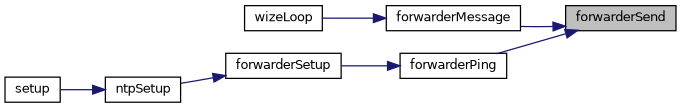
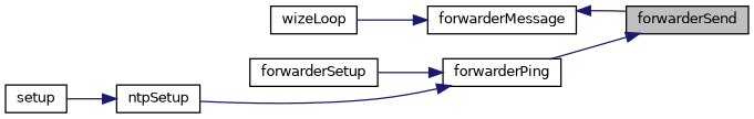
  digraph {
    rankdir=RL
    node [color=black fillcolor=white fontname=Helvetica fontsize=10 shape=record style=filled]
    edge [color=midnightblue dir=back fontname=Helvetica fontsize=10 labelfontname=Helvetica labelfontsize=10 style=solid]
    n1 [fillcolor=grey75 fontcolor=black height=0.2 label=forwarderSend width=0.4]
    n2 [height=0.2 label=forwarderMessage width=0.4]
    n3 [height=0.2 label=forwarderPing width=0.4]
    n4 [height=0.2 label=wizeLoop width=0.4]
    n5 [height=0.2 label=forwarderSetup width=0.4]
    n6 [height=0.2 label=ntpSetup width=0.4]
    n7 [height=0.2 label=setup width=0.4]
-   n1 -> n2
+   n2 -> n1
    n1 -> n3
    n2 -> n4
    n3 -> n5
-   n5 -> n6
+   n3 -> n6
    n6 -> n7
  }
